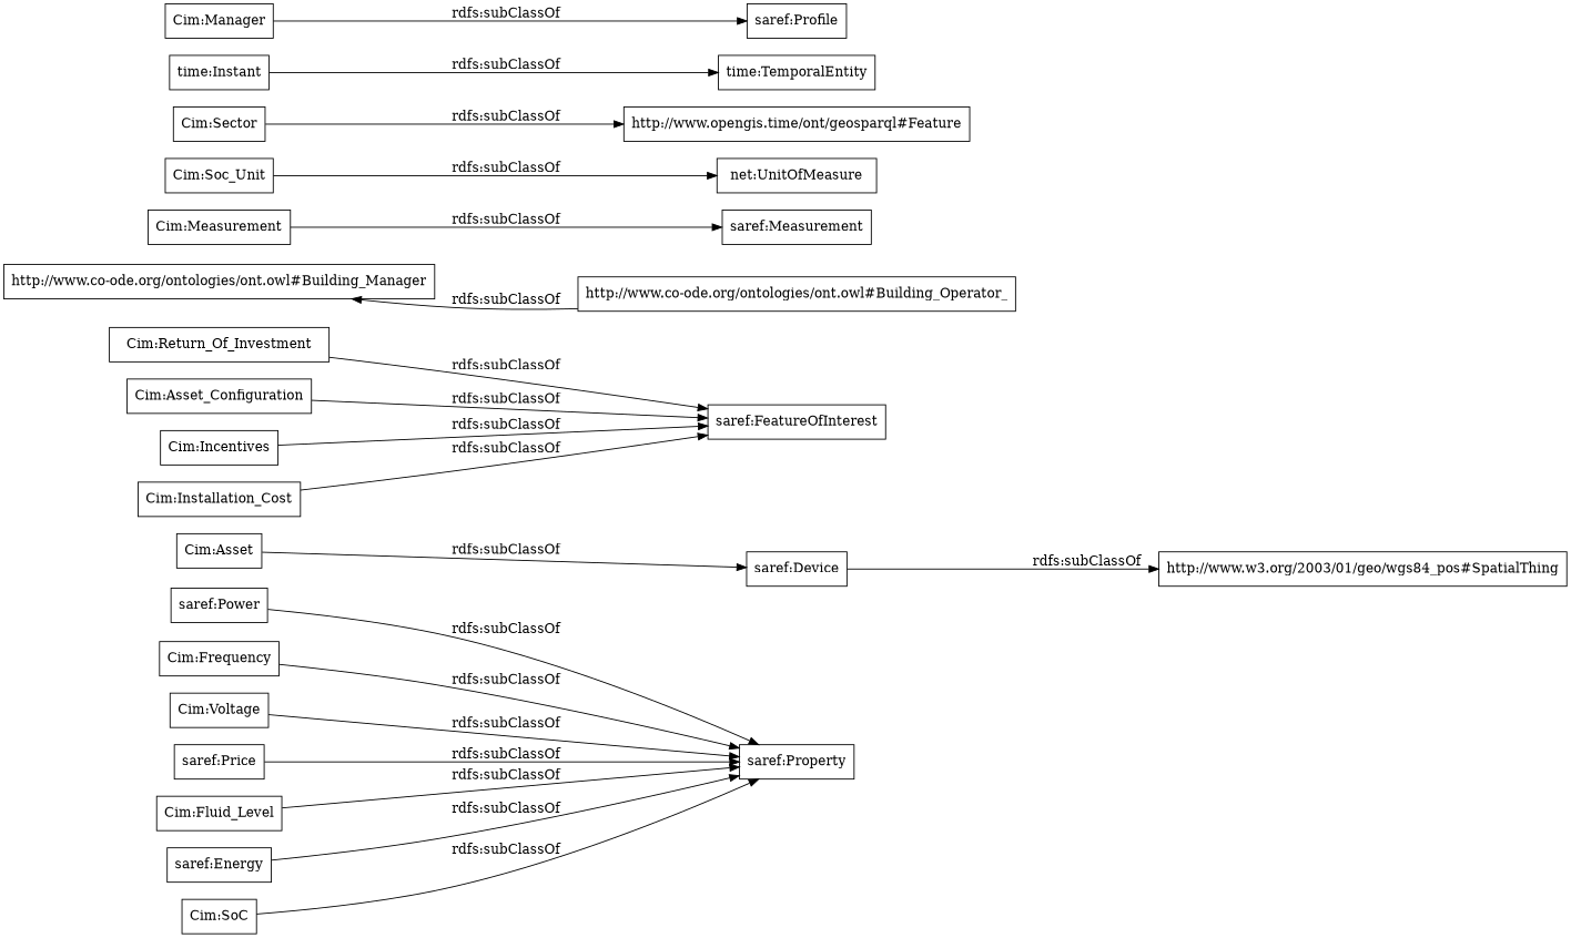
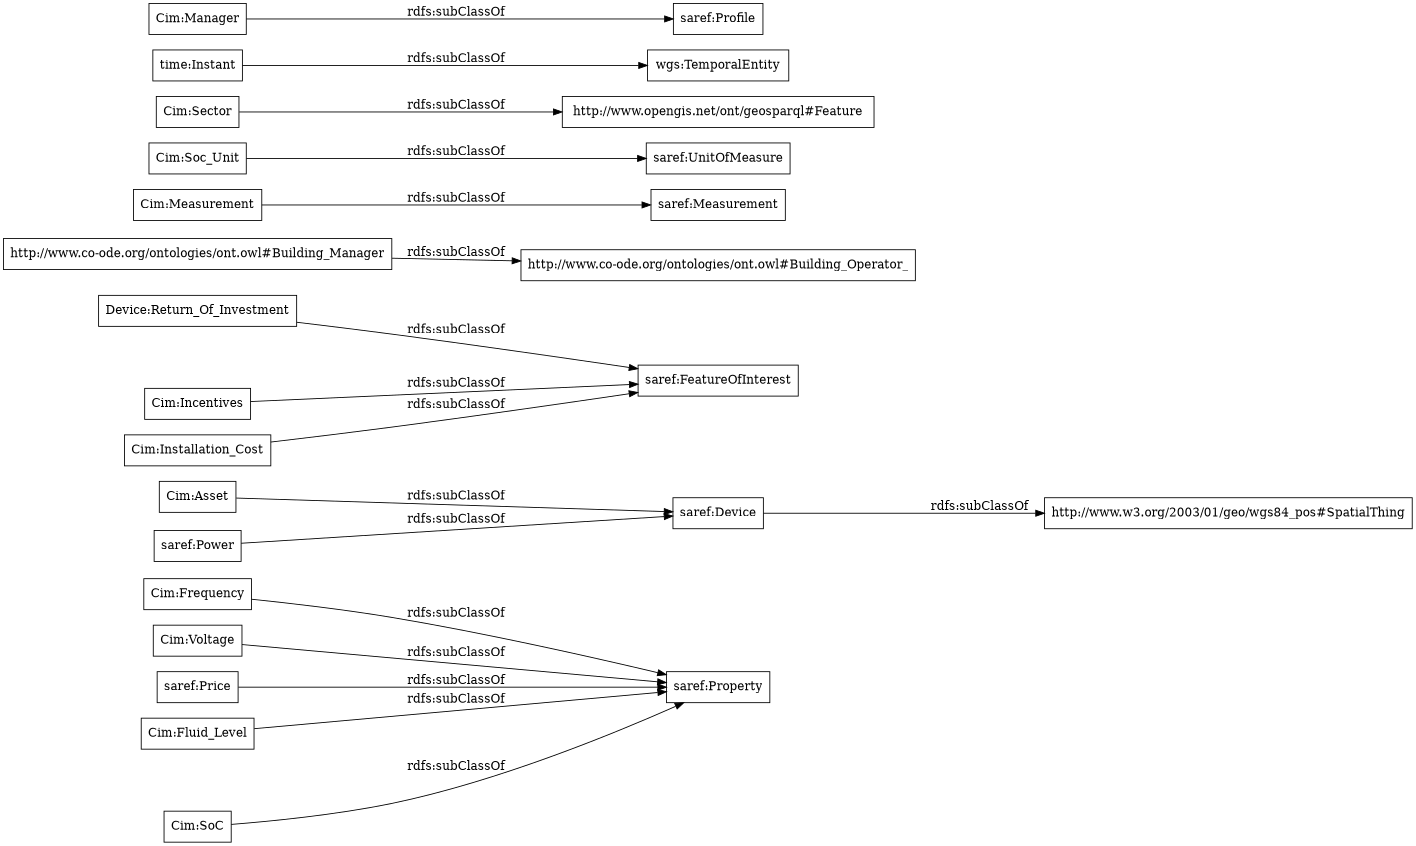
  digraph {
    rankdir=LR
    node [color=black shape=rectangle]
    "Cim:Frequency"
    "saref:Property"
-   "Cim:Return_Of_Investment"
+   "Cim:Return_Of_Investment" [label="Device:Return_Of_Investment"]
    "saref:FeatureOfInterest"
    "http://www.co-ode.org/ontologies/ont.owl#Building_Manager"
    "http://www.co-ode.org/ontologies/ont.owl#Building_Operator_"
    "Cim:Asset"
    "saref:Device"
    "http://www.w3.org/2003/01/geo/wgs84_pos#SpatialThing"
    "saref:Power"
    "Cim:Fluid_Level"
-   "saref:Energy"
    "Cim:SoC"
    "Cim:Voltage"
    "Cim:Measurement"
    "saref:Measurement"
    "Cim:Soc_Unit"
-   "saref:UnitOfMeasure" [label="net:UnitOfMeasure"]
+   "saref:UnitOfMeasure"
    "saref:Price"
-   "Cim:Asset_Configuration"
    "Cim:Sector"
-   "http://www.opengis.net/ont/geosparql#Feature" [label="http://www.opengis.time/ont/geosparql#Feature"]
+   "http://www.opengis.net/ont/geosparql#Feature"
    "Cim:Incentives"
    "time:Instant"
-   "time:TemporalEntity"
+   "time:TemporalEntity" [label="wgs:TemporalEntity"]
    "Cim:Installation_Cost"
    n27 [label="Cim:Manager"]
    "saref:Profile"
    "Cim:Frequency" -> "saref:Property" [label="rdfs:subClassOf"]
    "Cim:Return_Of_Investment" -> "saref:FeatureOfInterest" [label="rdfs:subClassOf"]
-   "http://www.co-ode.org/ontologies/ont.owl#Building_Operator_" -> "http://www.co-ode.org/ontologies/ont.owl#Building_Manager" [label="rdfs:subClassOf"]
+   "http://www.co-ode.org/ontologies/ont.owl#Building_Manager" -> "http://www.co-ode.org/ontologies/ont.owl#Building_Operator_" [label="rdfs:subClassOf"]
    "Cim:Asset" -> "saref:Device" [label="rdfs:subClassOf"]
    "saref:Device" -> "http://www.w3.org/2003/01/geo/wgs84_pos#SpatialThing" [label="rdfs:subClassOf"]
-   "saref:Power" -> "saref:Property" [label="rdfs:subClassOf"]
+   "saref:Power" -> "saref:Device" [label="rdfs:subClassOf"]
    "Cim:Fluid_Level" -> "saref:Property" [label="rdfs:subClassOf"]
-   "saref:Energy" -> "saref:Property" [label="rdfs:subClassOf"]
    "Cim:SoC" -> "saref:Property" [label="rdfs:subClassOf"]
    "Cim:Voltage" -> "saref:Property" [label="rdfs:subClassOf"]
    "Cim:Measurement" -> "saref:Measurement" [label="rdfs:subClassOf"]
    "Cim:Soc_Unit" -> "saref:UnitOfMeasure" [label="rdfs:subClassOf"]
    "saref:Price" -> "saref:Property" [label="rdfs:subClassOf"]
-   "Cim:Asset_Configuration" -> "saref:FeatureOfInterest" [label="rdfs:subClassOf"]
    "Cim:Sector" -> "http://www.opengis.net/ont/geosparql#Feature" [label="rdfs:subClassOf"]
    "Cim:Incentives" -> "saref:FeatureOfInterest" [label="rdfs:subClassOf"]
    "time:Instant" -> "time:TemporalEntity" [label="rdfs:subClassOf"]
    "Cim:Installation_Cost" -> "saref:FeatureOfInterest" [label="rdfs:subClassOf"]
    n27 -> "saref:Profile" [label="rdfs:subClassOf"]
  }
